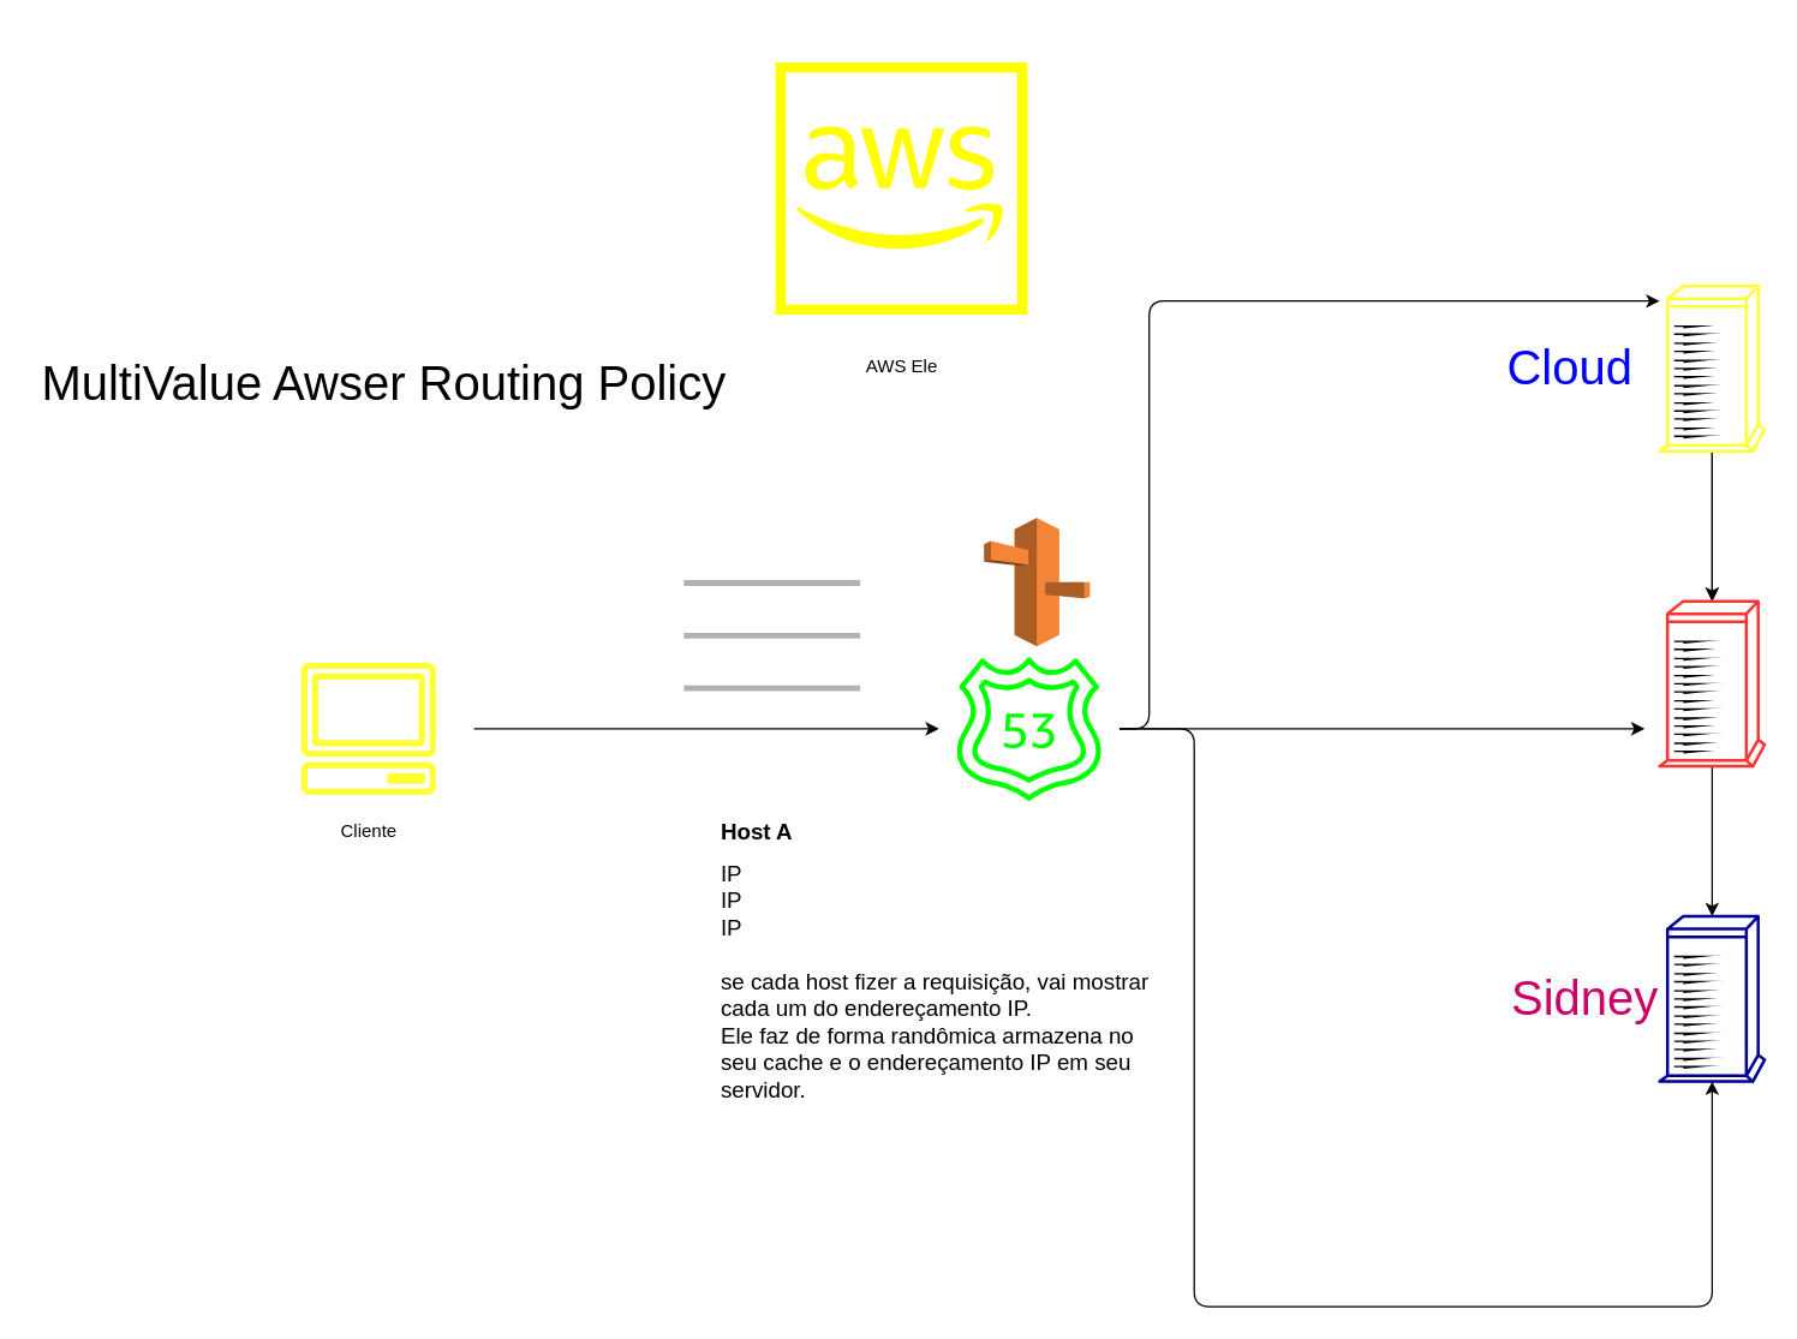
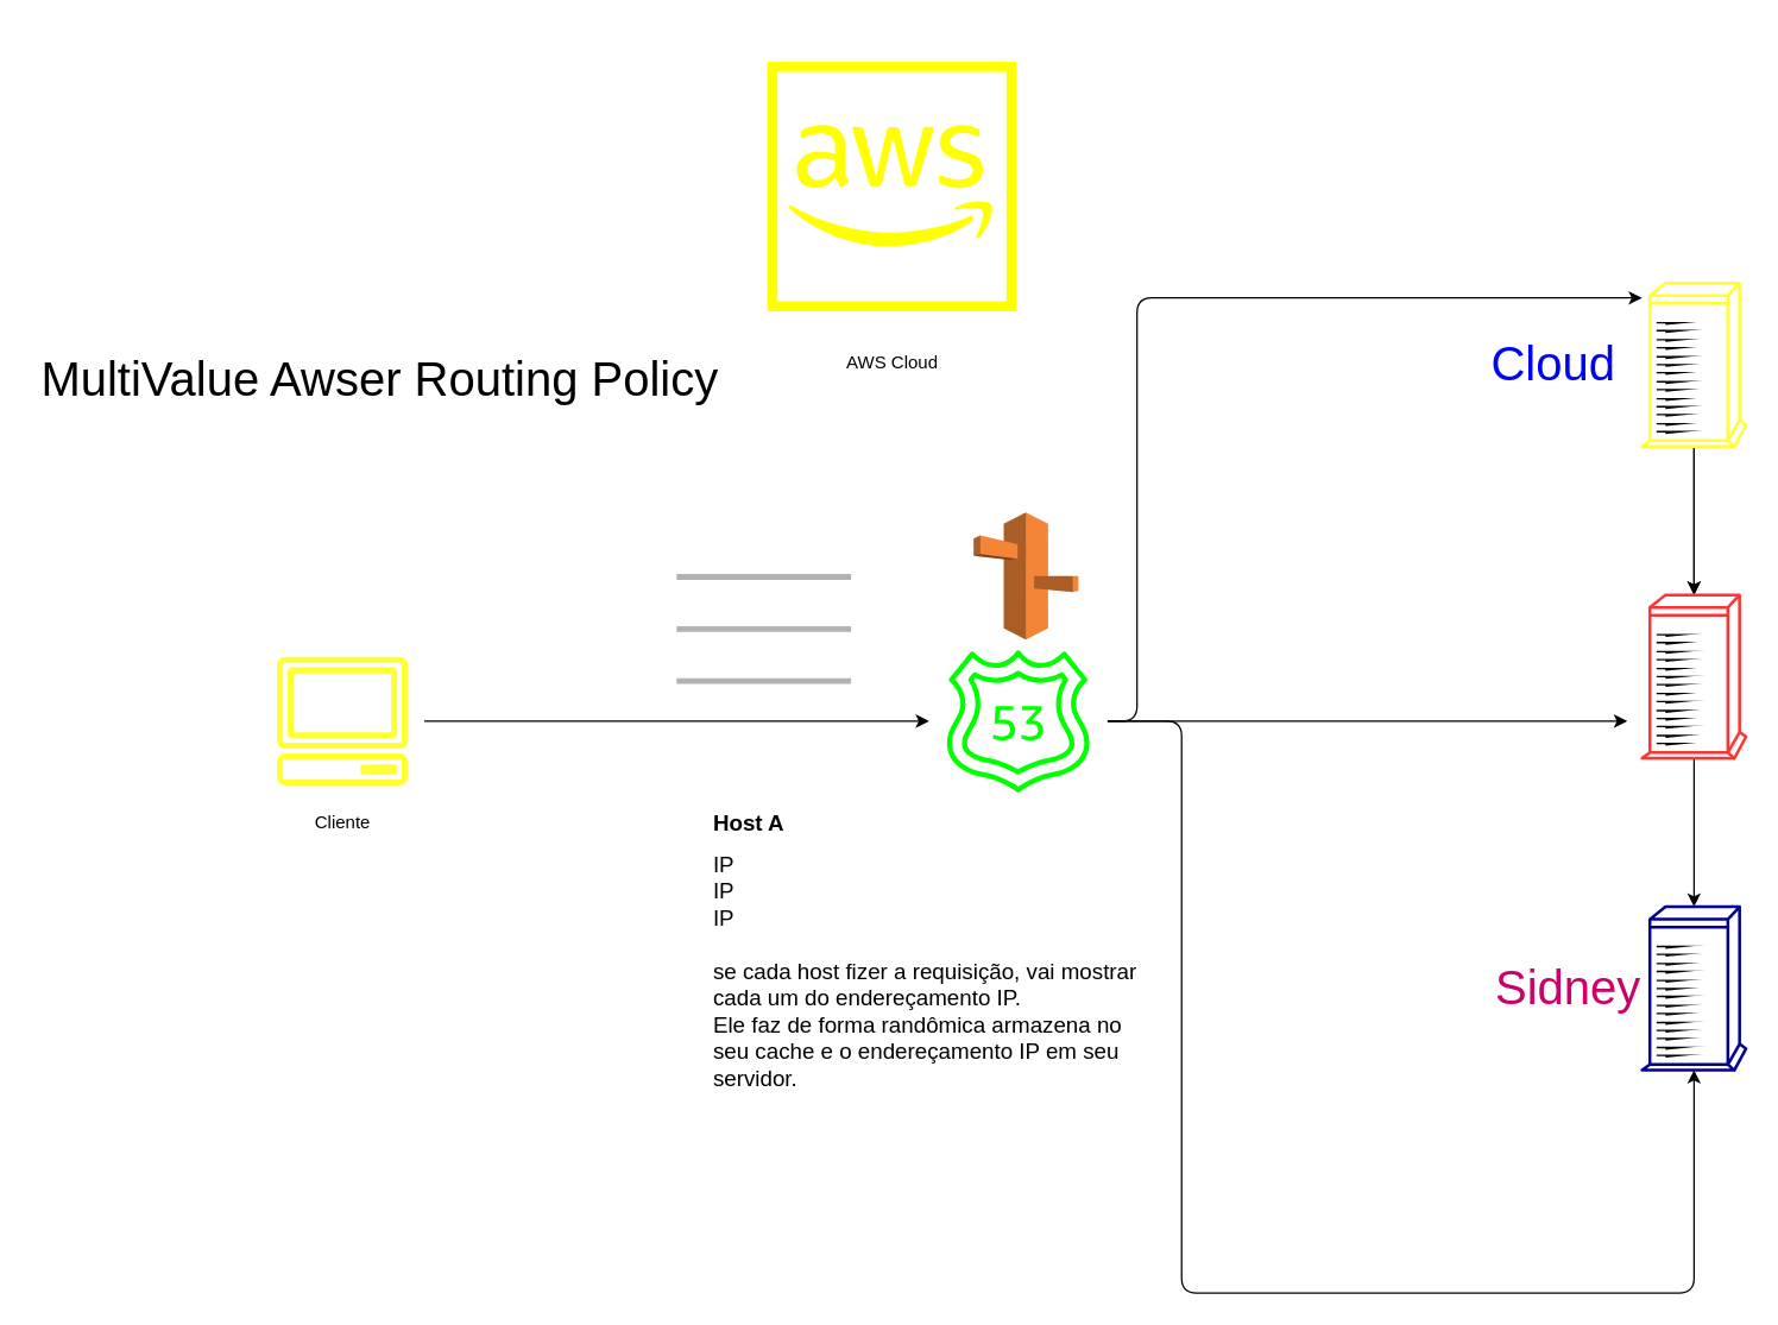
  <mxCell id="0" />
  <mxCell id="1" parent="0" />
- <mxCell id="2" value="AWS Ele" style="sketch=0;outlineConnect=0;dashed=0;verticalLabelPosition=bottom;verticalAlign=top;align=center;html=1;fontSize=12;fontStyle=0;aspect=fixed;shape=mxgraph.aws4.resourceIcon;resIcon=mxgraph.aws4.aws_cloud;strokeColor=#FFFF00;" vertex="1" parent="1"><mxGeometry x="495" y="20" width="210" height="210" as="geometry" /></mxCell>
+ <mxCell id="2" value="AWS Cloud" style="sketch=0;outlineConnect=0;dashed=0;verticalLabelPosition=bottom;verticalAlign=top;align=center;html=1;fontSize=12;fontStyle=0;aspect=fixed;shape=mxgraph.aws4.resourceIcon;resIcon=mxgraph.aws4.aws_cloud;strokeColor=#FFFF00;" vertex="1" parent="1"><mxGeometry x="495" y="20" width="210" height="210" as="geometry" /></mxCell>
  <mxCell id="3" style="edgeStyle=orthogonalEdgeStyle;curved=0;rounded=1;sketch=0;orthogonalLoop=1;jettySize=auto;html=1;entryX=0.5;entryY=0;entryDx=0;entryDy=0;entryPerimeter=0;" edge="1" parent="1"><mxGeometry relative="1" as="geometry"><mxPoint x="1140" y="300" as="sourcePoint" /><mxPoint x="1140" y="400" as="targetPoint" /></mxGeometry></mxCell>
  <mxCell id="4" value="&lt;font style=&quot;font-size: 32px;&quot;&gt;MultiValue Awser Routing Policy&lt;/font&gt;" style="text;html=1;align=center;verticalAlign=middle;resizable=0;points=[];autosize=1;strokeColor=none;fillColor=none;" vertex="1" parent="1"><mxGeometry x="20" y="240" width="470" height="30" as="geometry" /></mxCell>
  <mxCell id="5" style="edgeStyle=orthogonalEdgeStyle;rounded=0;orthogonalLoop=1;jettySize=auto;html=1;" edge="1" parent="1" source="6" target="15"><mxGeometry relative="1" as="geometry"><mxPoint x="605" y="485" as="targetPoint" /></mxGeometry></mxCell>
- <mxCell id="6" value="Cliente&lt;br&gt;" style="sketch=0;outlineConnect=0;dashed=0;verticalLabelPosition=bottom;verticalAlign=top;align=center;html=1;fontSize=12;fontStyle=0;aspect=fixed;shape=mxgraph.aws4.resourceIcon;resIcon=mxgraph.aws4.client;strokeColor=#FFFF33;" vertex="1" parent="1"><mxGeometry x="175" y="430" width="140" height="110" as="geometry" /></mxCell>
+ <mxCell id="6" value="Cliente&lt;br&gt;" style="sketch=0;outlineConnect=0;dashed=0;verticalLabelPosition=bottom;verticalAlign=top;align=center;html=1;fontSize=12;fontStyle=0;aspect=fixed;shape=mxgraph.aws4.resourceIcon;resIcon=mxgraph.aws4.client;strokeColor=#FFFF33;" vertex="1" parent="1"><mxGeometry x="175" y="430" width="110" height="110" as="geometry" /></mxCell>
  <mxCell id="7" style="edgeStyle=orthogonalEdgeStyle;curved=0;rounded=1;sketch=0;orthogonalLoop=1;jettySize=auto;html=1;entryX=0.5;entryY=0;entryDx=0;entryDy=0;entryPerimeter=0;" edge="1" parent="1" source="8" target="10"><mxGeometry relative="1" as="geometry" /></mxCell>
  <mxCell id="8" value="" style="shape=mxgraph.cisco.computers_and_peripherals.ibm_tower;sketch=0;html=1;pointerEvents=1;dashed=0;strokeWidth=2;verticalLabelPosition=bottom;verticalAlign=top;align=center;outlineConnect=0;fontColor=#000078;labelBackgroundColor=#3333FF;strokeColor=#FFFF33;" vertex="1" parent="1"><mxGeometry x="1105" y="190" width="70" height="110" as="geometry" /></mxCell>
  <mxCell id="9" style="edgeStyle=orthogonalEdgeStyle;curved=0;rounded=1;sketch=0;orthogonalLoop=1;jettySize=auto;html=1;" edge="1" parent="1" source="10" target="11"><mxGeometry relative="1" as="geometry" /></mxCell>
  <mxCell id="10" value="" style="shape=mxgraph.cisco.computers_and_peripherals.ibm_tower;sketch=0;html=1;pointerEvents=1;dashed=0;strokeWidth=2;verticalLabelPosition=bottom;verticalAlign=top;align=center;outlineConnect=0;strokeColor=#FF3333;" vertex="1" parent="1"><mxGeometry x="1105" y="400" width="70" height="110" as="geometry" /></mxCell>
  <mxCell id="11" value="" style="shape=mxgraph.cisco.computers_and_peripherals.ibm_tower;sketch=0;html=1;pointerEvents=1;dashed=0;strokeWidth=2;verticalLabelPosition=bottom;verticalAlign=top;align=center;outlineConnect=0;strokeColor=#000099;" vertex="1" parent="1"><mxGeometry x="1105" y="610" width="70" height="110" as="geometry" /></mxCell>
  <mxCell id="12" style="edgeStyle=orthogonalEdgeStyle;curved=0;rounded=1;sketch=0;orthogonalLoop=1;jettySize=auto;html=1;fontSize=15;" edge="1" parent="1" source="15" target="8"><mxGeometry relative="1" as="geometry"><mxPoint x="975" y="220" as="targetPoint" /><Array as="points"><mxPoint x="765" y="485" /><mxPoint x="765" y="200" /></Array></mxGeometry></mxCell>
  <mxCell id="13" style="edgeStyle=orthogonalEdgeStyle;curved=0;rounded=1;sketch=0;orthogonalLoop=1;jettySize=auto;html=1;fontSize=15;" edge="1" parent="1" source="15"><mxGeometry relative="1" as="geometry"><mxPoint x="1095" y="485" as="targetPoint" /></mxGeometry></mxCell>
  <mxCell id="14" style="edgeStyle=orthogonalEdgeStyle;curved=0;rounded=1;sketch=0;orthogonalLoop=1;jettySize=auto;html=1;fontSize=15;" edge="1" parent="1" source="15" target="11"><mxGeometry relative="1" as="geometry"><mxPoint x="1005" y="870" as="targetPoint" /><Array as="points"><mxPoint x="795" y="485" /><mxPoint x="795" y="870" /><mxPoint x="1140" y="870" /></Array></mxGeometry></mxCell>
  <mxCell id="15" value="" style="sketch=0;points=[[0,0,0],[0.25,0,0],[0.5,0,0],[0.75,0,0],[1,0,0],[0,1,0],[0.25,1,0],[0.5,1,0],[0.75,1,0],[1,1,0],[0,0.25,0],[0,0.5,0],[0,0.75,0],[1,0.25,0],[1,0.5,0],[1,0.75,0]];outlineConnect=0;gradientDirection=north;dashed=0;verticalLabelPosition=bottom;verticalAlign=top;align=center;html=1;fontSize=12;fontStyle=0;aspect=fixed;shape=mxgraph.aws4.resourceIcon;resIcon=mxgraph.aws4.route_53;strokeColor=#00FF00;" vertex="1" parent="1"><mxGeometry x="625" y="425" width="120" height="120" as="geometry" /></mxCell>
  <mxCell id="16" value="" style="outlineConnect=0;dashed=0;verticalLabelPosition=bottom;verticalAlign=top;align=center;html=1;shape=mxgraph.aws3.route_table;fontSize=25;" vertex="1" parent="1"><mxGeometry x="455" y="360" width="117.5" height="100" as="geometry" /></mxCell>
  <mxCell id="17" value="" style="outlineConnect=0;dashed=0;verticalLabelPosition=bottom;verticalAlign=top;align=center;html=1;shape=mxgraph.aws3.route_53;fillColor=#F58536;gradientColor=none;rounded=0;sketch=0;strokeColor=#00FF00;" vertex="1" parent="1"><mxGeometry x="655" y="344.5" width="70.5" height="85.5" as="geometry" /></mxCell>
  <mxCell id="18" value="&lt;h1 style=&quot;font-size: 15px;&quot;&gt;&lt;font style=&quot;font-size: 15px;&quot;&gt;Host A&lt;/font&gt;&lt;/h1&gt;&lt;div style=&quot;font-size: 15px;&quot;&gt;&lt;font style=&quot;font-size: 15px;&quot;&gt;IP&lt;/font&gt;&lt;/div&gt;&lt;div style=&quot;font-size: 15px;&quot;&gt;&lt;font style=&quot;font-size: 15px;&quot;&gt;IP&lt;/font&gt;&lt;/div&gt;&lt;div style=&quot;font-size: 15px;&quot;&gt;&lt;font style=&quot;font-size: 15px;&quot;&gt;IP&lt;/font&gt;&lt;/div&gt;&lt;div style=&quot;font-size: 15px;&quot;&gt;&lt;font style=&quot;font-size: 15px;&quot;&gt;&lt;br&gt;&lt;/font&gt;&lt;/div&gt;&lt;div style=&quot;font-size: 15px;&quot;&gt;&lt;font style=&quot;font-size: 15px;&quot;&gt;se cada host fizer a requisição, vai mostrar&lt;/font&gt;&lt;/div&gt;&lt;div style=&quot;font-size: 15px;&quot;&gt;&lt;font style=&quot;font-size: 15px;&quot;&gt;cada um do endereçamento IP.&lt;/font&gt;&lt;/div&gt;&lt;div style=&quot;font-size: 15px;&quot;&gt;&lt;font style=&quot;font-size: 15px;&quot;&gt;Ele faz de forma randômica armazena no seu cache e o endereçamento IP em seu servidor.&lt;/font&gt;&lt;/div&gt;" style="text;html=1;strokeColor=none;fillColor=none;spacing=5;spacingTop=-20;whiteSpace=wrap;overflow=hidden;rounded=0;sketch=0;" vertex="1" parent="1"><mxGeometry x="475" y="545" width="300" height="200" as="geometry" /></mxCell>
  <mxCell id="19" value="&lt;font style=&quot;font-size: 32px;&quot;&gt;Cloud&lt;/font&gt;" style="text;html=1;align=center;verticalAlign=middle;resizable=0;points=[];autosize=1;strokeColor=none;fillColor=none;fontColor=#0000FF;" vertex="1" parent="1"><mxGeometry x="985" y="230" width="120" height="30" as="geometry" /></mxCell>
  <mxCell id="20" value="&lt;font style=&quot;font-size: 32px;&quot;&gt;Sidney&lt;/font&gt;" style="text;html=1;align=center;verticalAlign=middle;resizable=0;points=[];autosize=1;strokeColor=none;fillColor=none;fontColor=#CC0066;" vertex="1" parent="1"><mxGeometry x="1000" y="650" width="110" height="30" as="geometry" /></mxCell>
